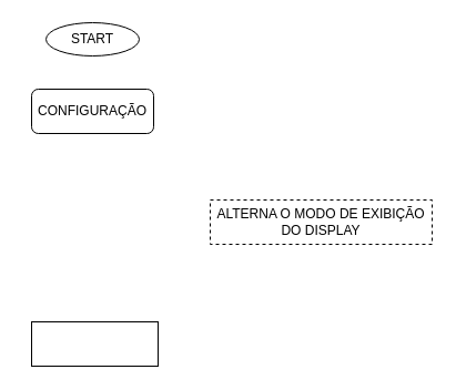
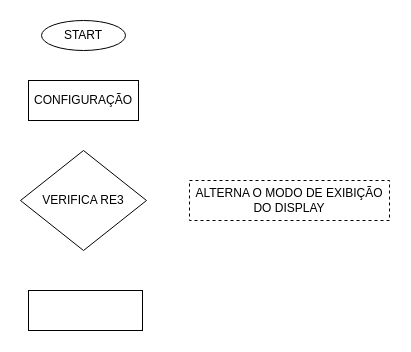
  <mxCell id="0" />
  <mxCell id="1" parent="0" />
  <mxCell id="2" value="START" style="ellipse;whiteSpace=wrap;html=1;" vertex="1" parent="1"><mxGeometry x="41" y="20" width="84" height="30" as="geometry" /></mxCell>
- <mxCell id="3" value="CONFIGURAÇÃO" style="whiteSpace=wrap;html=1;rounded=1;" vertex="1" parent="1"><mxGeometry x="28" y="80" width="110" height="40" as="geometry" /></mxCell>
+ <mxCell id="3" value="CONFIGURAÇÃO" style="rounded=0;whiteSpace=wrap;html=1;" vertex="1" parent="1"><mxGeometry x="28" y="80" width="110" height="40" as="geometry" /></mxCell>
+ <mxCell id="4" value="VERIFICA RE3" style="rhombus;whiteSpace=wrap;html=1;" vertex="1" parent="1"><mxGeometry x="20" y="150" width="126" height="100" as="geometry" /></mxCell>
  <mxCell id="5" value="ALTERNA O MODO DE EXIBIÇÃO DO DISPLAY" style="rounded=0;whiteSpace=wrap;html=1;dashed=1;" vertex="1" parent="1"><mxGeometry x="189" y="180" width="200" height="40" as="geometry" /></mxCell>
  <mxCell id="6" value="" style="rounded=0;whiteSpace=wrap;html=1;" vertex="1" parent="1"><mxGeometry x="28" y="290" width="114" height="40" as="geometry" /></mxCell>
